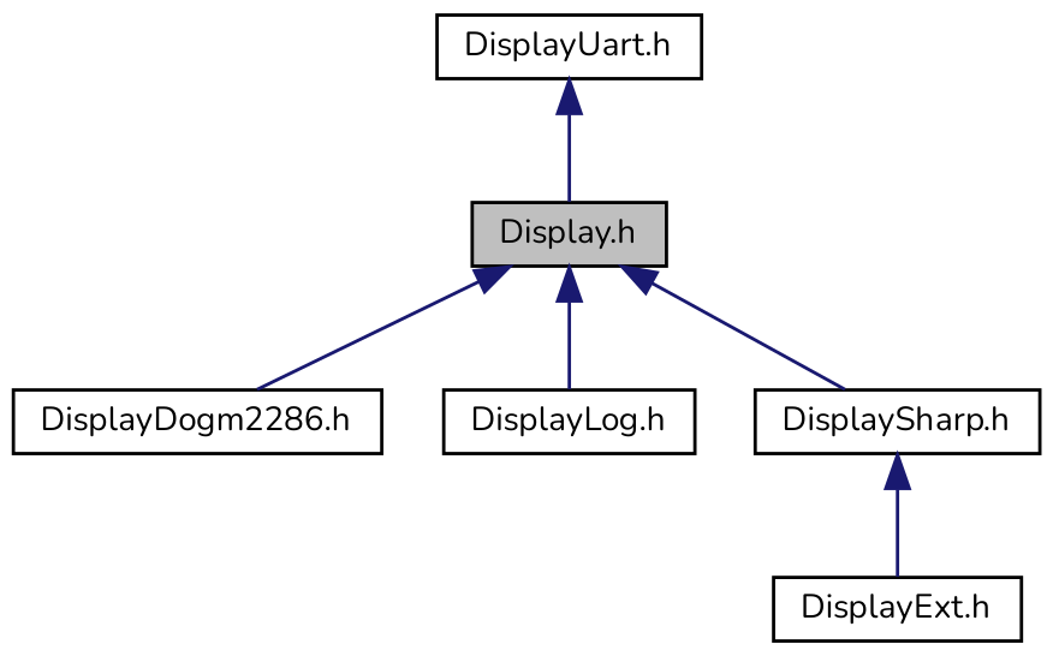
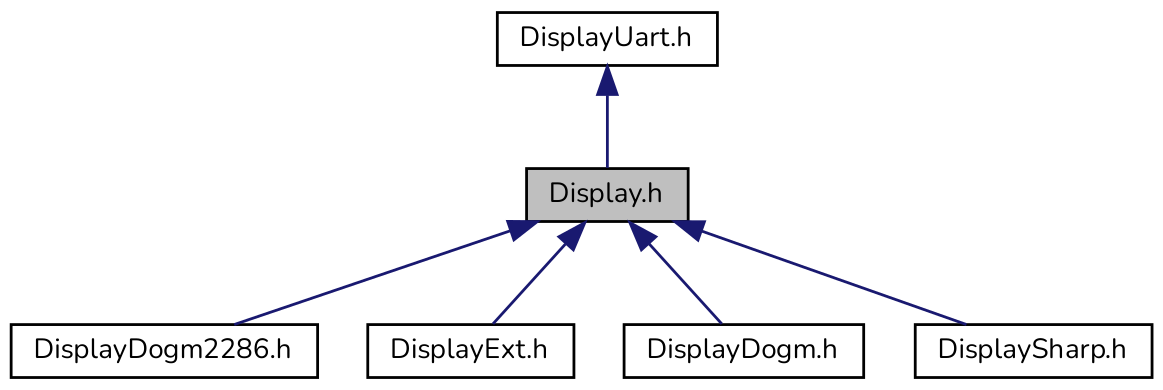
  digraph {
    fontname=Nunito
    node [color=black fillcolor=white fontname=Nunito fontsize=10 shape=record style=filled]
    edge [color=midnightblue dir=back fontname=Nunito fontsize=10 labelfontname=Helvetica labelfontsize=10 style=solid]
    n1 [fillcolor=grey75 fontcolor=black height=0.2 label="Display.h" width=0.4]
    n2 [height=0.2 label="DisplayDogm2286.h" width=0.4]
    n3 [height=0.2 label="DisplayExt.h" width=0.4]
-   n4 [height=0.2 label="DisplayLog.h" width=0.4]
+   n4 [height=0.2 label="DisplayDogm.h" width=0.4]
    n5 [height=0.2 label="DisplaySharp.h" width=0.4]
    n6 [height=0.2 label="DisplayUart.h" width=0.4]
    n1 -> n2
-   n5 -> n3
+   n1 -> n3
    n1 -> n4
    n1 -> n5
    n6 -> n1
  }
